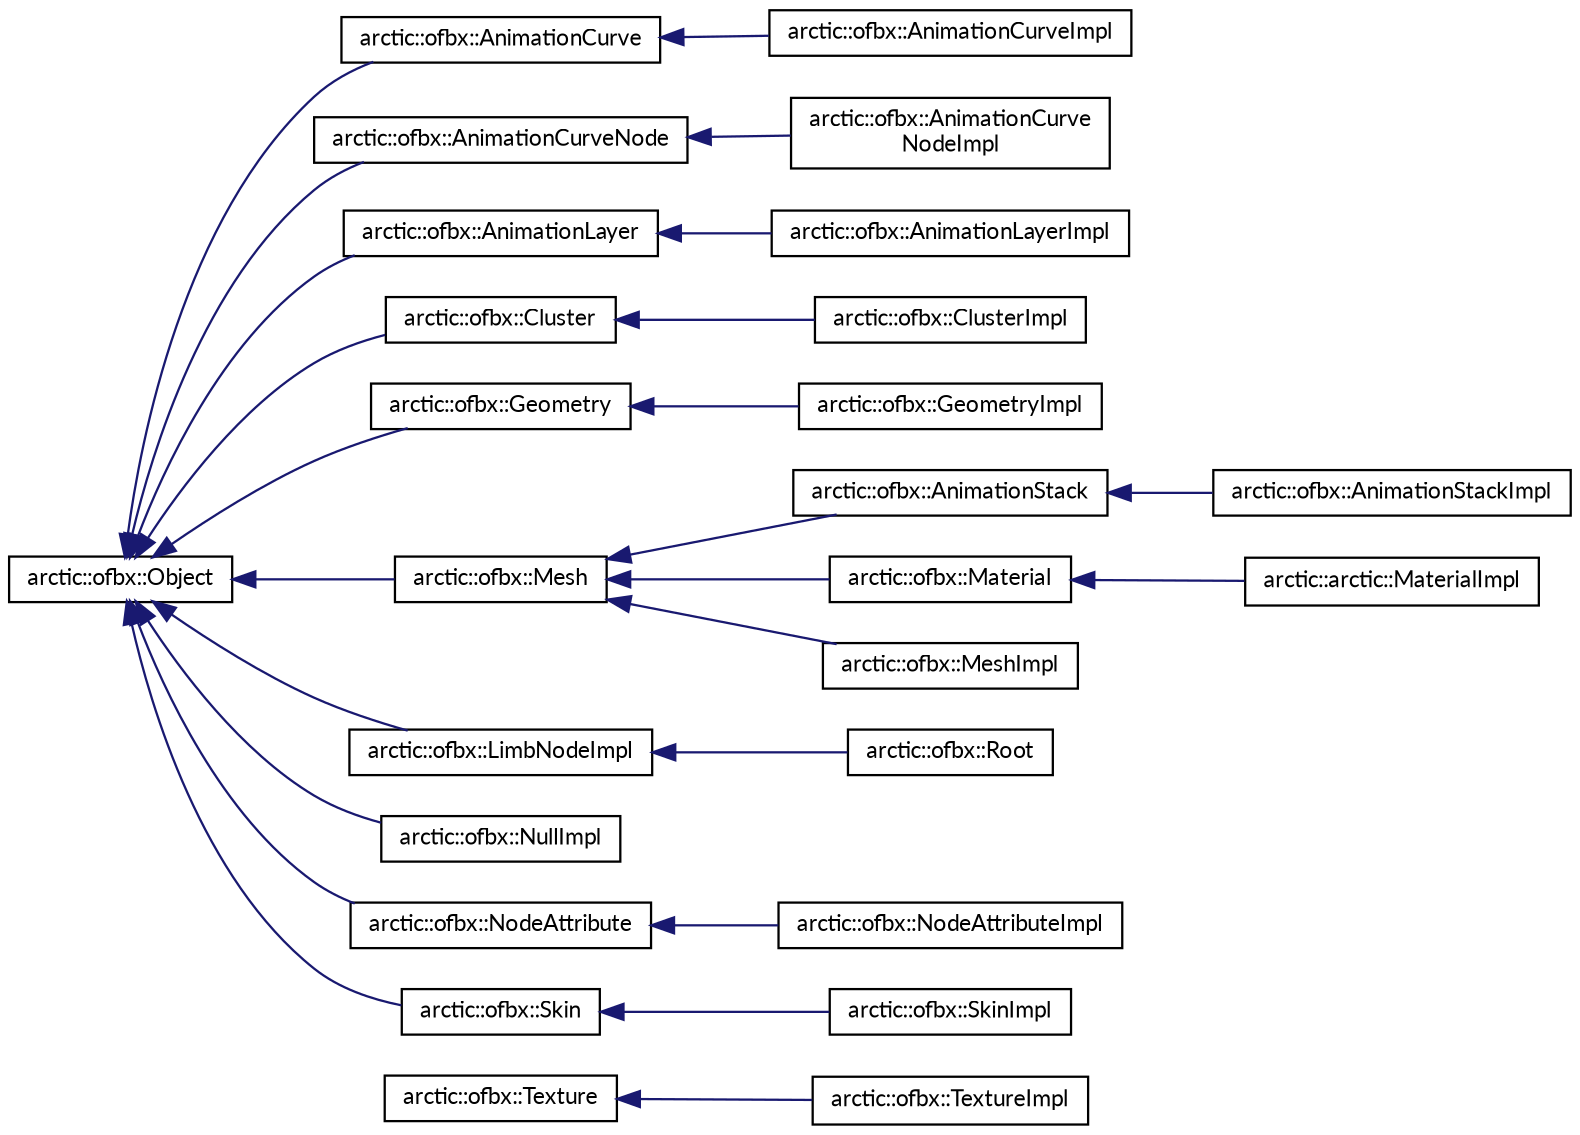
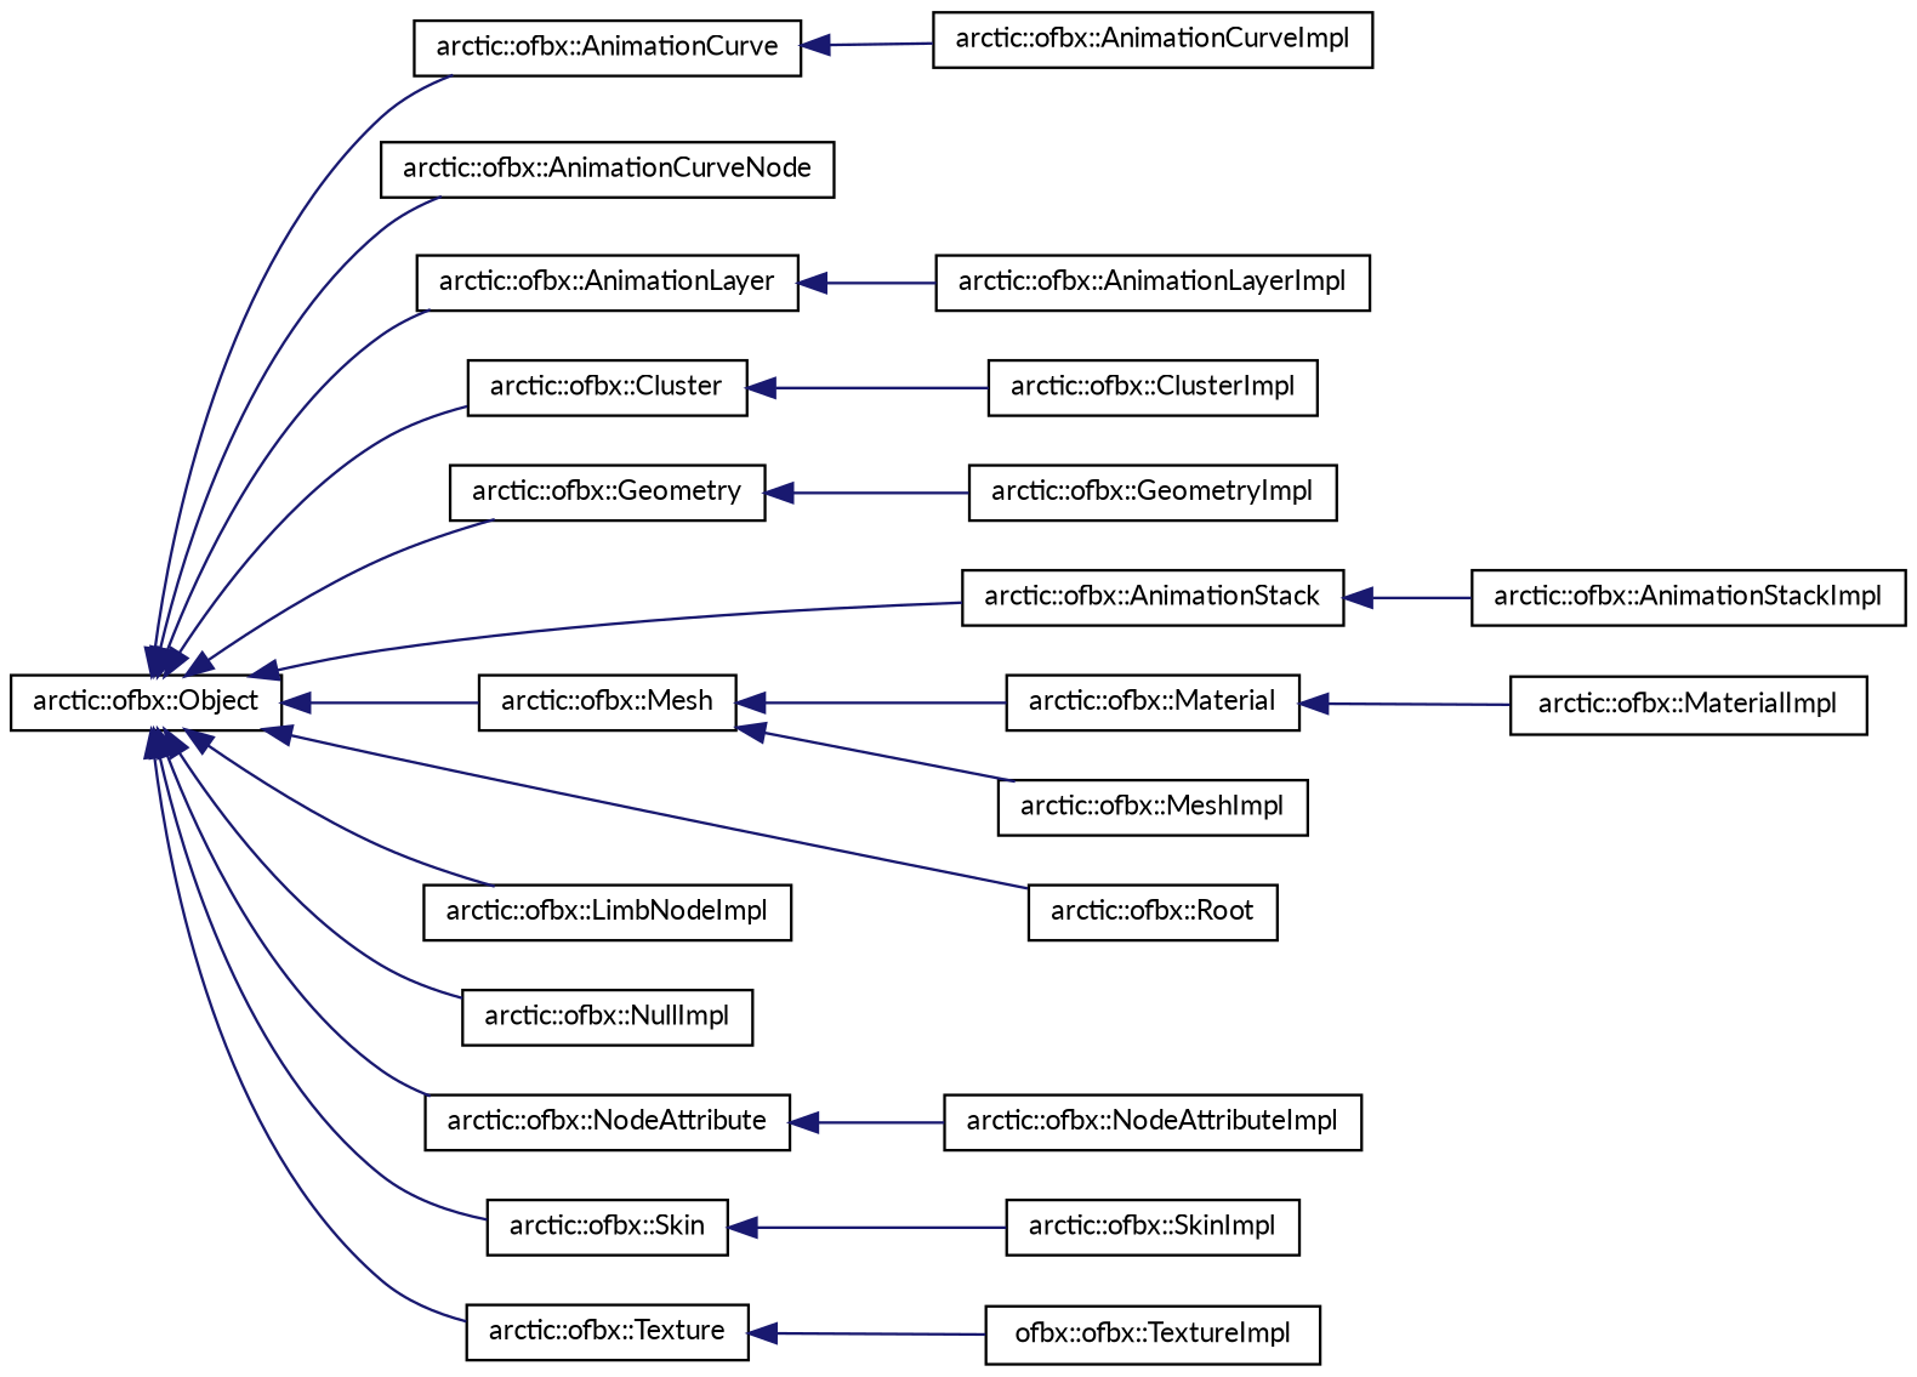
  digraph {
    fontname=Lato
    rankdir=LR
    node [color=black fillcolor=white fontname=Lato fontsize=10 shape=record style=filled]
    edge [color=midnightblue dir=back fontname=Lato fontsize=10 labelfontname=Helvetica labelfontsize=10 style=solid]
    n1 [height=0.2 label="arctic::ofbx::Object" width=0.4]
    n2 [height=0.2 label="arctic::ofbx::AnimationCurve" width=0.4]
    n3 [height=0.2 label="arctic::ofbx::AnimationCurveNode" width=0.4]
    n4 [height=0.2 label="arctic::ofbx::AnimationLayer" width=0.4]
    n5 [height=0.2 label="arctic::ofbx::AnimationStack" width=0.4]
    n6 [height=0.2 label="arctic::ofbx::Cluster" width=0.4]
    n7 [height=0.2 label="arctic::ofbx::Geometry" width=0.4]
    n8 [height=0.2 label="arctic::ofbx::LimbNodeImpl" width=0.4]
    n9 [height=0.2 label="arctic::ofbx::Mesh" width=0.4]
    n10 [height=0.2 label="arctic::ofbx::NodeAttribute" width=0.4]
    n11 [height=0.2 label="arctic::ofbx::NullImpl" width=0.4]
    n12 [height=0.2 label="arctic::ofbx::Root" width=0.4]
    n13 [height=0.2 label="arctic::ofbx::Skin" width=0.4]
    n14 [height=0.2 label="arctic::ofbx::Texture" width=0.4]
    n15 [height=0.2 label="arctic::ofbx::AnimationCurveImpl" width=0.4]
-   n16 [height=0.2 label="arctic::ofbx::AnimationCurve\lNodeImpl" width=0.4]
    n17 [height=0.2 label="arctic::ofbx::AnimationLayerImpl" width=0.4]
    n18 [height=0.2 label="arctic::ofbx::AnimationStackImpl" width=0.4]
    n19 [height=0.2 label="arctic::ofbx::ClusterImpl" width=0.4]
    n20 [height=0.2 label="arctic::ofbx::GeometryImpl" width=0.4]
    n21 [height=0.2 label="arctic::ofbx::Material" width=0.4]
-   n22 [height=0.2 label="arctic::arctic::MaterialImpl" width=0.4]
+   n22 [height=0.2 label="arctic::ofbx::MaterialImpl" width=0.4]
    n23 [height=0.2 label="arctic::ofbx::MeshImpl" width=0.4]
    n24 [height=0.2 label="arctic::ofbx::NodeAttributeImpl" width=0.4]
    n25 [height=0.2 label="arctic::ofbx::SkinImpl" width=0.4]
-   n26 [height=0.2 label="arctic::ofbx::TextureImpl" width=0.4]
+   n26 [height=0.2 label="ofbx::ofbx::TextureImpl" width=0.4]
    n1 -> n2
    n1 -> n3
    n1 -> n4
-   n9 -> n5
+   n1 -> n5
    n1 -> n6
    n1 -> n7
    n1 -> n8
    n1 -> n9
    n1 -> n10
    n1 -> n11
-   n8 -> n12
+   n1 -> n12
    n1 -> n13
+   n1 -> n14
    n2 -> n15
-   n3 -> n16
    n4 -> n17
    n5 -> n18
    n6 -> n19
    n7 -> n20
    n9 -> n21
    n9 -> n23
    n10 -> n24
    n13 -> n25
    n14 -> n26
    n21 -> n22
  }
